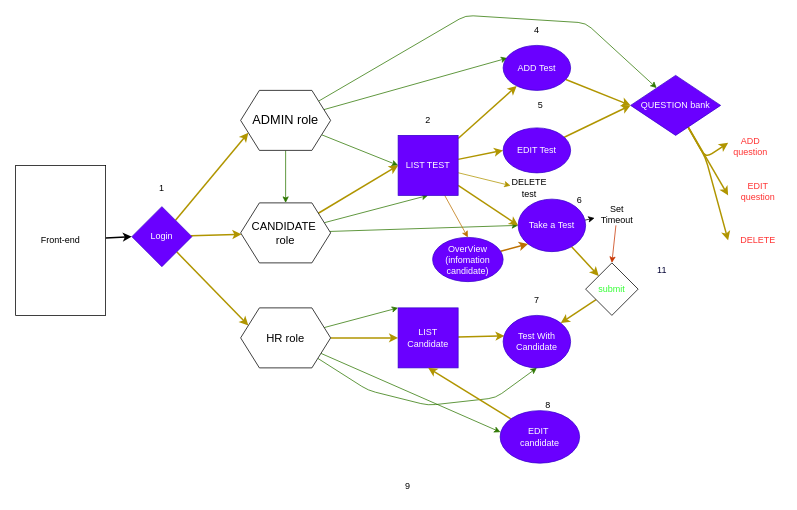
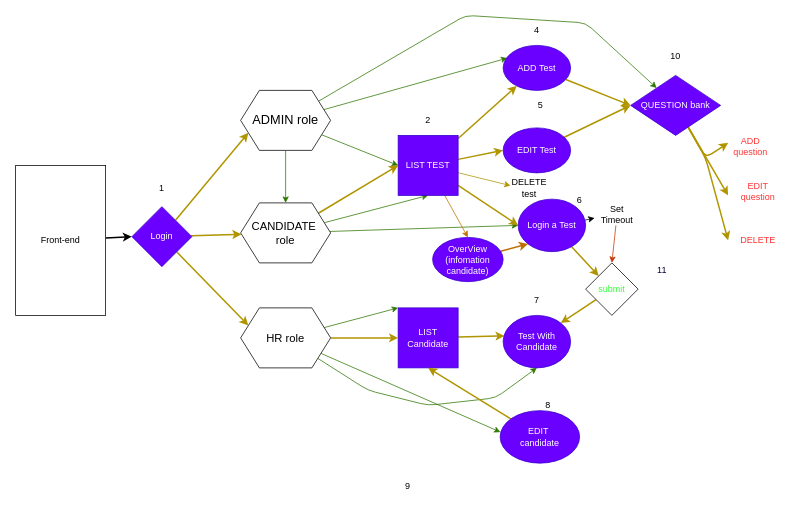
  <mxCell id="0" />
  <mxCell id="1" parent="0" />
  <mxCell id="2" style="edgeStyle=none;html=1;entryX=0;entryY=0.5;entryDx=0;entryDy=0;strokeWidth=2;strokeColor=#000000;" parent="1" source="3" target="7" edge="1"><mxGeometry relative="1" as="geometry" /></mxCell>
  <mxCell id="3" value="Front-end" style="rounded=0;whiteSpace=wrap;html=1;" parent="1" vertex="1"><mxGeometry x="20" y="220" width="120" height="200" as="geometry" /></mxCell>
  <mxCell id="4" style="edgeStyle=none;html=1;entryX=0;entryY=0.75;entryDx=0;entryDy=0;labelBackgroundColor=#00FF00;fontFamily=Helvetica;fontColor=#FFFFFF;strokeWidth=2;strokeColor=#B09500;fillColor=#e3c800;" parent="1" source="7" target="12" edge="1"><mxGeometry relative="1" as="geometry" /></mxCell>
  <mxCell id="5" style="edgeStyle=none;html=1;labelBackgroundColor=#00FF00;fontFamily=Helvetica;fontColor=#FFFFFF;strokeWidth=2;strokeColor=#B09500;fillColor=#e3c800;" parent="1" source="7" target="21" edge="1"><mxGeometry relative="1" as="geometry" /></mxCell>
  <mxCell id="6" style="edgeStyle=none;html=1;entryX=0;entryY=0.25;entryDx=0;entryDy=0;labelBackgroundColor=#00FF00;fontFamily=Helvetica;fontColor=#FFFFFF;strokeWidth=2;strokeColor=#B09500;fillColor=#e3c800;" parent="1" source="7" target="17" edge="1"><mxGeometry relative="1" as="geometry" /></mxCell>
  <mxCell id="7" value="Login" style="rhombus;whiteSpace=wrap;html=1;aspect=fixed;fillColor=#6a00ff;strokeColor=#3700CC;fontColor=#ffffff;" parent="1" vertex="1"><mxGeometry x="175" y="275" width="80" height="80" as="geometry" /></mxCell>
  <mxCell id="8" style="edgeStyle=none;html=1;entryX=0;entryY=0.5;entryDx=0;entryDy=0;fontFamily=Helvetica;fillColor=#60a917;strokeColor=#2D7600;" parent="1" source="12" target="27" edge="1"><mxGeometry relative="1" as="geometry" /></mxCell>
  <mxCell id="9" style="edgeStyle=none;html=1;entryX=0.062;entryY=0.283;entryDx=0;entryDy=0;entryPerimeter=0;fontFamily=Helvetica;fontColor=#33FF33;labelBackgroundColor=#00FF00;fillColor=#60a917;strokeColor=#2D7600;" parent="1" source="12" target="29" edge="1"><mxGeometry relative="1" as="geometry" /></mxCell>
  <mxCell id="10" style="edgeStyle=none;html=1;labelBackgroundColor=#00FF00;fontFamily=Helvetica;fontColor=#33FF33;fillColor=#60a917;strokeColor=#2D7600;" parent="1" source="12" target="21" edge="1"><mxGeometry relative="1" as="geometry" /></mxCell>
  <mxCell id="11" style="edgeStyle=none;html=1;fontColor=#FF3333;fillColor=#60a917;strokeColor=#2D7600;" parent="1" source="12" target="53" edge="1"><mxGeometry relative="1" as="geometry"><mxPoint x="790" y="0" as="targetPoint" /><Array as="points"><mxPoint x="620" y="20" /><mxPoint x="780" y="30" /></Array></mxGeometry></mxCell>
  <mxCell id="12" value="&lt;font style=&quot;font-size: 17px&quot;&gt;ADMIN role&lt;/font&gt;" style="shape=hexagon;perimeter=hexagonPerimeter2;whiteSpace=wrap;html=1;fixedSize=1;size=25;" parent="1" vertex="1"><mxGeometry x="320" y="120" width="120" height="80" as="geometry" /></mxCell>
  <mxCell id="13" style="edgeStyle=none;html=1;entryX=0;entryY=0.5;entryDx=0;entryDy=0;labelBackgroundColor=#00FF00;fontFamily=Helvetica;fontColor=#33FF33;strokeWidth=2;strokeColor=#B09500;fillColor=#e3c800;" parent="1" source="17" target="36" edge="1"><mxGeometry relative="1" as="geometry" /></mxCell>
  <mxCell id="14" style="edgeStyle=none;html=1;entryX=0;entryY=0;entryDx=0;entryDy=0;labelBackgroundColor=#00FF00;fontFamily=Helvetica;fontColor=#33FF33;fillColor=#60a917;strokeColor=#2D7600;" parent="1" source="17" target="36" edge="1"><mxGeometry relative="1" as="geometry" /></mxCell>
  <mxCell id="15" style="edgeStyle=none;html=1;entryX=0.5;entryY=1;entryDx=0;entryDy=0;labelBackgroundColor=#00FF00;fontFamily=Helvetica;fontColor=#33FF33;fillColor=#60a917;strokeColor=#2D7600;" parent="1" source="17" target="39" edge="1"><mxGeometry relative="1" as="geometry"><Array as="points"><mxPoint x="490" y="520" /><mxPoint x="570" y="540" /><mxPoint x="660" y="530" /></Array></mxGeometry></mxCell>
  <mxCell id="16" style="edgeStyle=none;html=1;entryX=0.004;entryY=0.409;entryDx=0;entryDy=0;entryPerimeter=0;labelBackgroundColor=#00FF00;fontFamily=Helvetica;fontColor=#FFFFFF;fillColor=#60a917;strokeColor=#2D7600;" parent="1" source="17" target="41" edge="1"><mxGeometry relative="1" as="geometry" /></mxCell>
  <mxCell id="17" value="&lt;div class=&quot;QmZWSe&quot;&gt;&lt;div class=&quot;DHcWmd&quot;&gt;&lt;/div&gt;&lt;/div&gt;&lt;div class=&quot;oSioSc&quot;&gt;&lt;div id=&quot;tw-target&quot;&gt;&lt;div id=&quot;kAz1tf&quot; class=&quot;g9WsWb&quot;&gt;&lt;div class=&quot;tw-ta-container F0azHf tw-nfl&quot; id=&quot;tw-target-text-container&quot; tabindex=&quot;0&quot; style=&quot;font-size: 15px&quot;&gt;&lt;div dir=&quot;ltr&quot; style=&quot;text-align: left&quot; id=&quot;tw-target-text&quot; class=&quot;tw-data-text tw-text-large tw-ta&quot;&gt;HR&lt;span&gt;&amp;nbsp;role&lt;/span&gt;&lt;/div&gt;&lt;/div&gt;&lt;/div&gt;&lt;/div&gt;&lt;/div&gt;" style="shape=hexagon;perimeter=hexagonPerimeter2;whiteSpace=wrap;html=1;fixedSize=1;size=25;fontFamily=Helvetica;" parent="1" vertex="1"><mxGeometry x="320" y="410" width="120" height="80" as="geometry" /></mxCell>
  <mxCell id="18" style="edgeStyle=none;html=1;entryX=0;entryY=0.5;entryDx=0;entryDy=0;fontFamily=Helvetica;strokeWidth=2;strokeColor=#B09500;fillColor=#e3c800;" parent="1" source="21" target="27" edge="1"><mxGeometry relative="1" as="geometry" /></mxCell>
  <mxCell id="19" style="edgeStyle=none;html=1;entryX=0.5;entryY=1;entryDx=0;entryDy=0;labelBackgroundColor=#00FF00;fontFamily=Helvetica;fontColor=#33FF33;fillColor=#60a917;strokeColor=#2D7600;" parent="1" source="21" target="27" edge="1"><mxGeometry relative="1" as="geometry" /></mxCell>
  <mxCell id="20" style="edgeStyle=none;html=1;entryX=0;entryY=0.5;entryDx=0;entryDy=0;labelBackgroundColor=#00FF00;fontFamily=Helvetica;fontColor=#33FF33;fillColor=#60a917;strokeColor=#2D7600;" parent="1" source="21" target="34" edge="1"><mxGeometry relative="1" as="geometry" /></mxCell>
  <mxCell id="21" value="&lt;font style=&quot;font-size: 15px&quot;&gt;CANDIDATE&amp;nbsp;&lt;br&gt;role&lt;/font&gt;" style="shape=hexagon;perimeter=hexagonPerimeter2;whiteSpace=wrap;html=1;fixedSize=1;size=25;" parent="1" vertex="1"><mxGeometry x="320" y="270" width="120" height="80" as="geometry" /></mxCell>
  <mxCell id="22" style="edgeStyle=none;html=1;fontFamily=Helvetica;strokeWidth=2;strokeColor=#B09500;fillColor=#e3c800;" parent="1" source="27" target="29" edge="1"><mxGeometry relative="1" as="geometry"><mxPoint x="660" y="110" as="targetPoint" /></mxGeometry></mxCell>
  <mxCell id="23" style="edgeStyle=none;html=1;entryX=0;entryY=0.5;entryDx=0;entryDy=0;fontFamily=Helvetica;strokeWidth=2;strokeColor=#B09500;fillColor=#e3c800;" parent="1" source="27" target="31" edge="1"><mxGeometry relative="1" as="geometry" /></mxCell>
  <mxCell id="24" style="edgeStyle=none;html=1;entryX=0;entryY=0.5;entryDx=0;entryDy=0;labelBackgroundColor=#00FF00;fontFamily=Helvetica;fontColor=#33FF33;strokeWidth=2;strokeColor=#B09500;fillColor=#e3c800;" parent="1" source="27" target="34" edge="1"><mxGeometry relative="1" as="geometry" /></mxCell>
  <mxCell id="25" style="edgeStyle=none;html=1;fontColor=#FFFFFF;strokeColor=#B09500;strokeWidth=1;fillColor=#e3c800;" parent="1" source="27" edge="1"><mxGeometry relative="1" as="geometry"><mxPoint x="680" y="247" as="targetPoint" /></mxGeometry></mxCell>
  <mxCell id="26" style="edgeStyle=none;html=1;fillColor=#f0a30a;strokeColor=#BD7000;entryX=0.5;entryY=0;entryDx=0;entryDy=0;" edge="1" parent="1" source="27" target="63"><mxGeometry relative="1" as="geometry"><mxPoint x="605.2" y="314.6" as="targetPoint" /></mxGeometry></mxCell>
  <mxCell id="27" value="LIST TEST" style="whiteSpace=wrap;html=1;aspect=fixed;fontFamily=Helvetica;fillColor=#6a00ff;strokeColor=#3700CC;fontColor=#ffffff;" parent="1" vertex="1"><mxGeometry x="530" y="180" width="80" height="80" as="geometry" /></mxCell>
  <mxCell id="28" style="edgeStyle=none;html=1;entryX=0;entryY=0.5;entryDx=0;entryDy=0;strokeWidth=2;strokeColor=#B09500;fillColor=#e3c800;" parent="1" source="29" target="53" edge="1"><mxGeometry relative="1" as="geometry" /></mxCell>
  <mxCell id="29" value="ADD Test" style="ellipse;whiteSpace=wrap;html=1;fontFamily=Helvetica;fillColor=#6a00ff;strokeColor=#3700CC;fontColor=#ffffff;" parent="1" vertex="1"><mxGeometry x="670" y="60" width="90" height="60" as="geometry" /></mxCell>
  <mxCell id="30" style="edgeStyle=none;html=1;entryX=0;entryY=0.5;entryDx=0;entryDy=0;strokeWidth=2;strokeColor=#B09500;fillColor=#e3c800;" parent="1" source="31" target="53" edge="1"><mxGeometry relative="1" as="geometry" /></mxCell>
  <mxCell id="31" value="EDIT Test" style="ellipse;whiteSpace=wrap;html=1;fontFamily=Helvetica;fillColor=#6a00ff;strokeColor=#3700CC;fontColor=#ffffff;" parent="1" vertex="1"><mxGeometry x="670" y="170" width="90" height="60" as="geometry" /></mxCell>
  <mxCell id="32" style="edgeStyle=none;html=1;entryX=0;entryY=0;entryDx=0;entryDy=0;labelBackgroundColor=#00FF00;fontFamily=Helvetica;fontColor=#33FF33;strokeWidth=2;strokeColor=#B09500;fillColor=#e3c800;" parent="1" source="34" target="38" edge="1"><mxGeometry relative="1" as="geometry" /></mxCell>
  <mxCell id="33" style="edgeStyle=none;html=1;fontColor=#000000;strokeColor=#000000;strokeWidth=1;" parent="1" source="34" edge="1" target="60"><mxGeometry relative="1" as="geometry"><mxPoint x="786.8" y="289.8" as="targetPoint" /></mxGeometry></mxCell>
- <mxCell id="34" value="&lt;font color=&quot;#ffffff&quot;&gt;Take a Test&lt;/font&gt;" style="ellipse;whiteSpace=wrap;html=1;fontFamily=Helvetica;fontColor=#ffffff;fillColor=#6a00ff;strokeColor=#3700CC;" parent="1" vertex="1"><mxGeometry x="690" y="265" width="90" height="70" as="geometry" /></mxCell>
+ <mxCell id="34" value="&lt;font color=&quot;#ffffff&quot;&gt;Login a Test&lt;/font&gt;" style="ellipse;whiteSpace=wrap;html=1;fontFamily=Helvetica;fontColor=#ffffff;fillColor=#6a00ff;strokeColor=#3700CC;" parent="1" vertex="1"><mxGeometry x="690" y="265" width="90" height="70" as="geometry" /></mxCell>
  <mxCell id="35" style="edgeStyle=none;html=1;entryX=0.022;entryY=0.391;entryDx=0;entryDy=0;entryPerimeter=0;labelBackgroundColor=#00FF00;fontFamily=Helvetica;fontColor=#33FF33;strokeWidth=2;strokeColor=#B09500;fillColor=#e3c800;" parent="1" source="36" target="39" edge="1"><mxGeometry relative="1" as="geometry" /></mxCell>
  <mxCell id="36" value="&lt;font color=&quot;#fefaff&quot;&gt;LIST Candidate&lt;/font&gt;" style="whiteSpace=wrap;html=1;aspect=fixed;fontFamily=Helvetica;fontColor=#ffffff;fillColor=#6a00ff;strokeColor=#3700CC;" parent="1" vertex="1"><mxGeometry x="530" y="410" width="80" height="80" as="geometry" /></mxCell>
  <mxCell id="37" style="edgeStyle=none;html=1;entryX=1;entryY=0;entryDx=0;entryDy=0;labelBackgroundColor=#00FF00;fontFamily=Helvetica;fontColor=#33FF33;strokeWidth=2;strokeColor=#B09500;fillColor=#e3c800;" parent="1" source="38" target="39" edge="1"><mxGeometry relative="1" as="geometry" /></mxCell>
  <mxCell id="38" value="submit" style="rhombus;whiteSpace=wrap;html=1;fontFamily=Helvetica;fontColor=#33FF33;" parent="1" vertex="1"><mxGeometry x="780" y="350" width="70" height="70" as="geometry" /></mxCell>
  <mxCell id="39" value="&lt;font color=&quot;#ffffff&quot;&gt;Test With Candidate&lt;/font&gt;" style="ellipse;whiteSpace=wrap;html=1;fontFamily=Helvetica;fontColor=#ffffff;fillColor=#6a00ff;strokeColor=#3700CC;" parent="1" vertex="1"><mxGeometry x="670" y="420" width="90" height="70" as="geometry" /></mxCell>
  <mxCell id="40" style="edgeStyle=none;html=1;entryX=0.5;entryY=1;entryDx=0;entryDy=0;labelBackgroundColor=#00FF00;fontFamily=Helvetica;fontColor=#FFFFFF;strokeWidth=2;strokeColor=#B09500;fillColor=#e3c800;" parent="1" source="41" target="36" edge="1"><mxGeometry relative="1" as="geometry" /></mxCell>
  <mxCell id="41" value="EDIT&amp;nbsp;&lt;br&gt;candidate" style="ellipse;whiteSpace=wrap;html=1;fontFamily=Helvetica;fontColor=#ffffff;fillColor=#6a00ff;strokeColor=#3700CC;" parent="1" vertex="1"><mxGeometry x="666" y="547" width="106" height="70" as="geometry" /></mxCell>
  <mxCell id="42" value="1" style="text;html=1;strokeColor=none;fillColor=none;align=center;verticalAlign=middle;whiteSpace=wrap;rounded=0;fontFamily=Helvetica;fontColor=#000000;" parent="1" vertex="1"><mxGeometry x="195" y="240" width="40" height="20" as="geometry" /></mxCell>
  <mxCell id="43" value="2" style="text;html=1;strokeColor=none;fillColor=none;align=center;verticalAlign=middle;whiteSpace=wrap;rounded=0;fontFamily=Helvetica;fontColor=#000000;" parent="1" vertex="1"><mxGeometry x="550" y="150" width="40" height="20" as="geometry" /></mxCell>
  <mxCell id="44" value="4" style="text;html=1;strokeColor=none;fillColor=none;align=center;verticalAlign=middle;whiteSpace=wrap;rounded=0;fontFamily=Helvetica;fontColor=#000000;" parent="1" vertex="1"><mxGeometry x="695" y="30" width="40" height="20" as="geometry" /></mxCell>
  <mxCell id="45" value="5" style="text;html=1;strokeColor=none;fillColor=none;align=center;verticalAlign=middle;whiteSpace=wrap;rounded=0;fontFamily=Helvetica;fontColor=#000000;" parent="1" vertex="1"><mxGeometry x="700" y="130" width="40" height="20" as="geometry" /></mxCell>
  <mxCell id="46" value="6" style="text;html=1;strokeColor=none;fillColor=none;align=center;verticalAlign=middle;whiteSpace=wrap;rounded=0;fontFamily=Helvetica;fontColor=#000000;" parent="1" vertex="1"><mxGeometry x="752" y="257" width="40" height="20" as="geometry" /></mxCell>
  <mxCell id="47" value="7" style="text;html=1;strokeColor=none;fillColor=none;align=center;verticalAlign=middle;whiteSpace=wrap;rounded=0;fontFamily=Helvetica;fontColor=#000000;" parent="1" vertex="1"><mxGeometry x="695" y="390" width="40" height="20" as="geometry" /></mxCell>
  <mxCell id="48" value="8" style="text;html=1;strokeColor=none;fillColor=none;align=center;verticalAlign=middle;whiteSpace=wrap;rounded=0;fontFamily=Helvetica;fontColor=#000000;" parent="1" vertex="1"><mxGeometry x="710" y="530" width="40" height="20" as="geometry" /></mxCell>
  <mxCell id="49" value="9" style="text;html=1;strokeColor=none;fillColor=none;align=center;verticalAlign=middle;whiteSpace=wrap;rounded=0;fontFamily=Helvetica;fontColor=#000000;" parent="1" vertex="1"><mxGeometry x="523" y="638" width="40" height="20" as="geometry" /></mxCell>
  <mxCell id="50" style="edgeStyle=none;html=1;strokeWidth=2;strokeColor=#B09500;fillColor=#e3c800;" parent="1" source="53" edge="1"><mxGeometry relative="1" as="geometry"><mxPoint x="970" y="190" as="targetPoint" /><Array as="points"><mxPoint x="940" y="210" /></Array></mxGeometry></mxCell>
  <mxCell id="51" style="edgeStyle=none;html=1;strokeWidth=2;strokeColor=#B09500;fillColor=#e3c800;" parent="1" source="53" edge="1"><mxGeometry relative="1" as="geometry"><mxPoint x="970" y="260" as="targetPoint" /></mxGeometry></mxCell>
  <mxCell id="52" style="edgeStyle=none;html=1;strokeWidth=2;strokeColor=#B09500;fillColor=#e3c800;" parent="1" source="53" edge="1"><mxGeometry relative="1" as="geometry"><mxPoint x="970" y="320" as="targetPoint" /><Array as="points"><mxPoint x="940" y="210" /></Array></mxGeometry></mxCell>
  <mxCell id="53" value="QUESTION bank" style="rhombus;whiteSpace=wrap;html=1;fillColor=#6a00ff;fontColor=#ffffff;strokeColor=#3700CC;" parent="1" vertex="1"><mxGeometry x="840" y="100" width="120" height="80" as="geometry" /></mxCell>
  <mxCell id="54" value="ADD question" style="text;html=1;strokeColor=none;fillColor=none;align=center;verticalAlign=middle;whiteSpace=wrap;rounded=0;fontColor=#FF3333;" parent="1" vertex="1"><mxGeometry x="970" y="180" width="60" height="30" as="geometry" /></mxCell>
  <mxCell id="55" value="EDIT question" style="text;html=1;strokeColor=none;fillColor=none;align=center;verticalAlign=middle;whiteSpace=wrap;rounded=0;fontColor=#FF3333;" parent="1" vertex="1"><mxGeometry x="980" y="240" width="60" height="30" as="geometry" /></mxCell>
  <mxCell id="56" value="DELETE" style="text;html=1;strokeColor=none;fillColor=none;align=center;verticalAlign=middle;whiteSpace=wrap;rounded=0;fontColor=#FF3333;" parent="1" vertex="1"><mxGeometry x="980" y="305" width="60" height="30" as="geometry" /></mxCell>
+ <mxCell id="57" value="&lt;font&gt;10&lt;/font&gt;" style="text;html=1;strokeColor=none;fillColor=none;align=center;verticalAlign=middle;whiteSpace=wrap;rounded=0;fontColor=#000000;" parent="1" vertex="1"><mxGeometry x="870" y="60" width="60" height="30" as="geometry" /></mxCell>
  <mxCell id="58" value="DELETE test" style="text;html=1;strokeColor=none;fillColor=none;align=center;verticalAlign=middle;whiteSpace=wrap;rounded=0;fontColor=#000000;" parent="1" vertex="1"><mxGeometry x="675" y="235" width="60" height="30" as="geometry" /></mxCell>
  <mxCell id="59" style="edgeStyle=none;html=1;entryX=0.5;entryY=0;entryDx=0;entryDy=0;fontColor=#000033;fillColor=#fa6800;strokeColor=#C73500;" parent="1" source="60" target="38" edge="1"><mxGeometry relative="1" as="geometry" /></mxCell>
  <mxCell id="60" value="Set Timeout" style="text;html=1;strokeColor=none;fillColor=none;align=center;verticalAlign=middle;whiteSpace=wrap;rounded=0;fontColor=#000000;" parent="1" vertex="1"><mxGeometry x="792" y="270" width="60" height="30" as="geometry" /></mxCell>
  <mxCell id="61" value="11" style="text;html=1;strokeColor=none;fillColor=none;align=center;verticalAlign=middle;whiteSpace=wrap;rounded=0;fontColor=#000033;" parent="1" vertex="1"><mxGeometry x="852" y="345" width="60" height="30" as="geometry" /></mxCell>
  <mxCell id="62" style="edgeStyle=none;html=1;entryX=0;entryY=1;entryDx=0;entryDy=0;strokeWidth=2;fillColor=#f0a30a;strokeColor=#BD7000;" edge="1" parent="1" source="63" target="34"><mxGeometry relative="1" as="geometry" /></mxCell>
  <mxCell id="63" value="OverView&lt;br&gt;(infomation&lt;br&gt;candidate)" style="ellipse;whiteSpace=wrap;html=1;fillColor=#6a00ff;fontColor=#ffffff;strokeColor=#3700CC;" vertex="1" parent="1"><mxGeometry x="576" y="316" width="94" height="59" as="geometry" /></mxCell>
